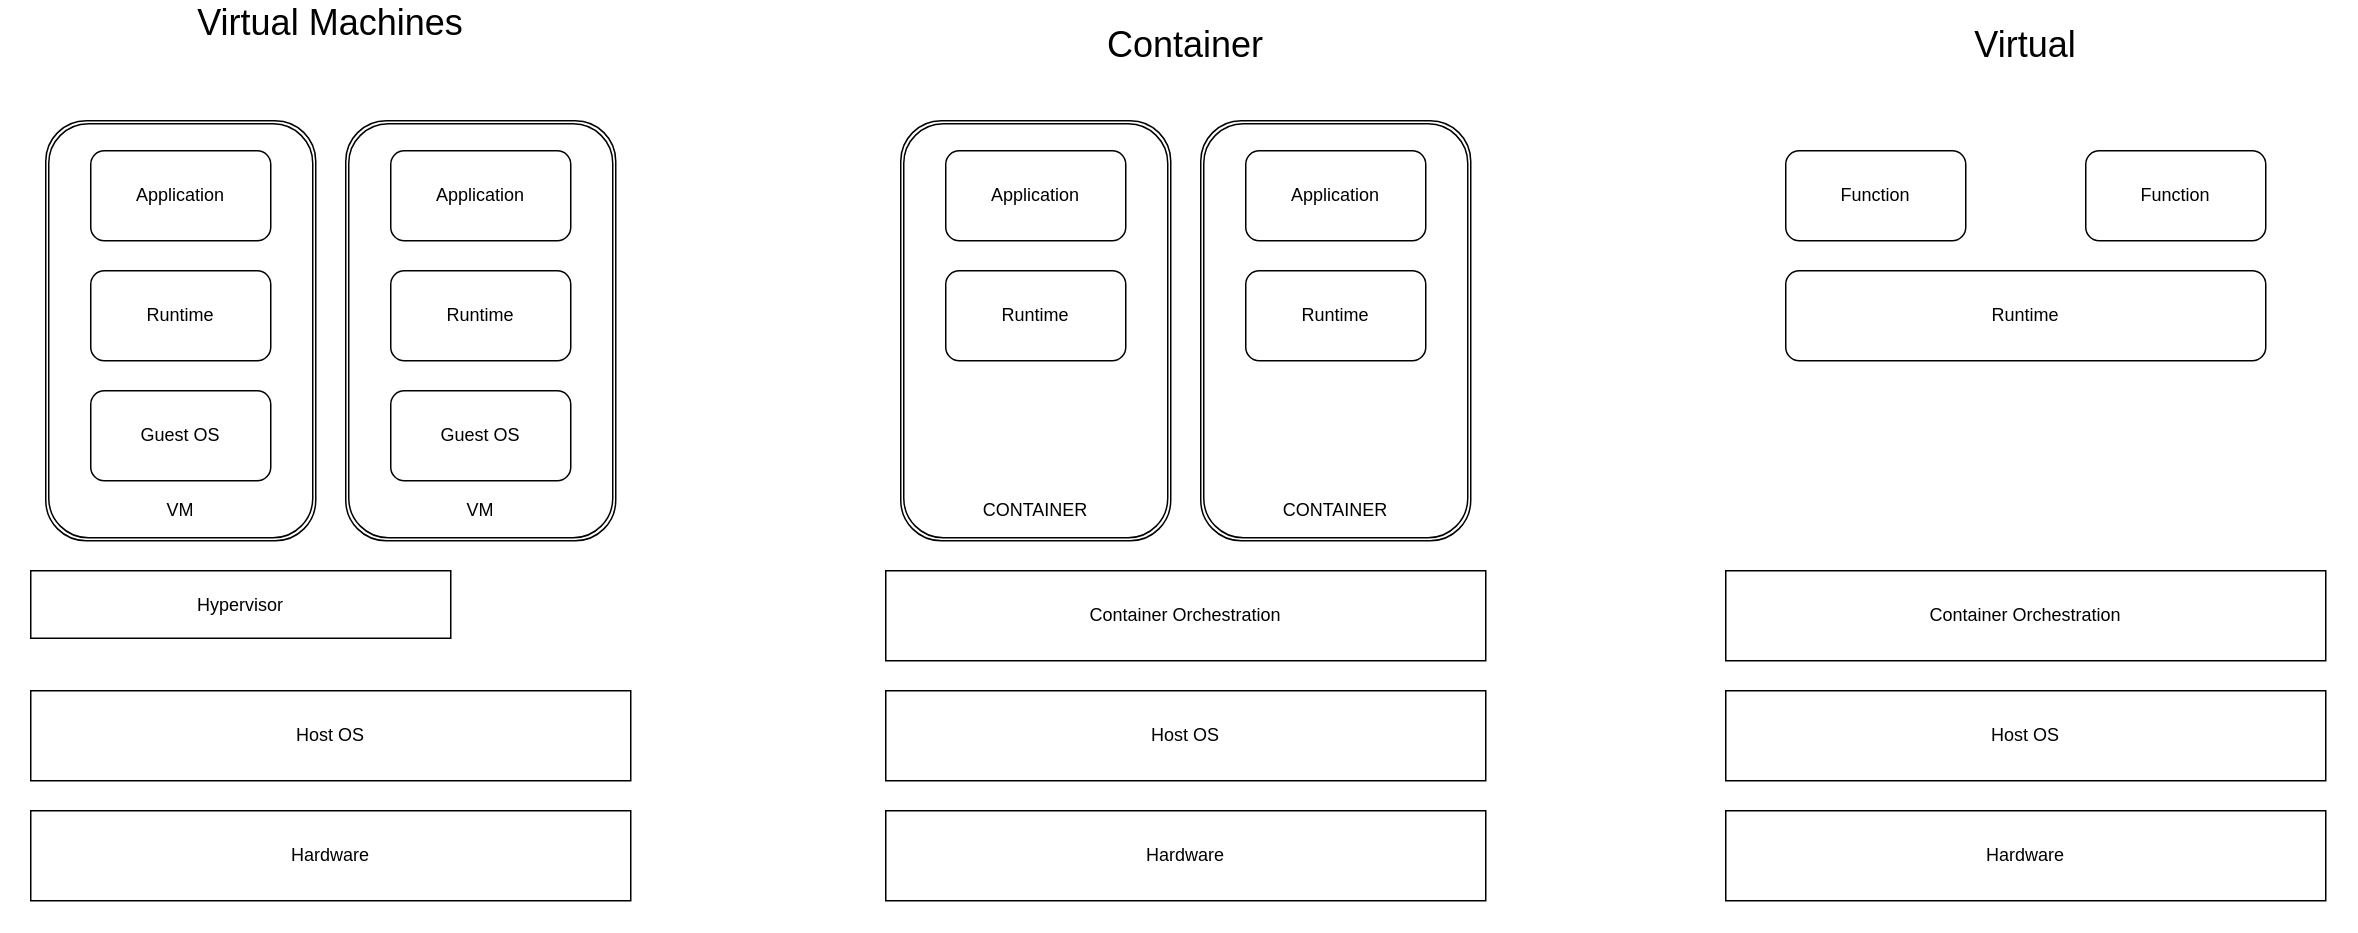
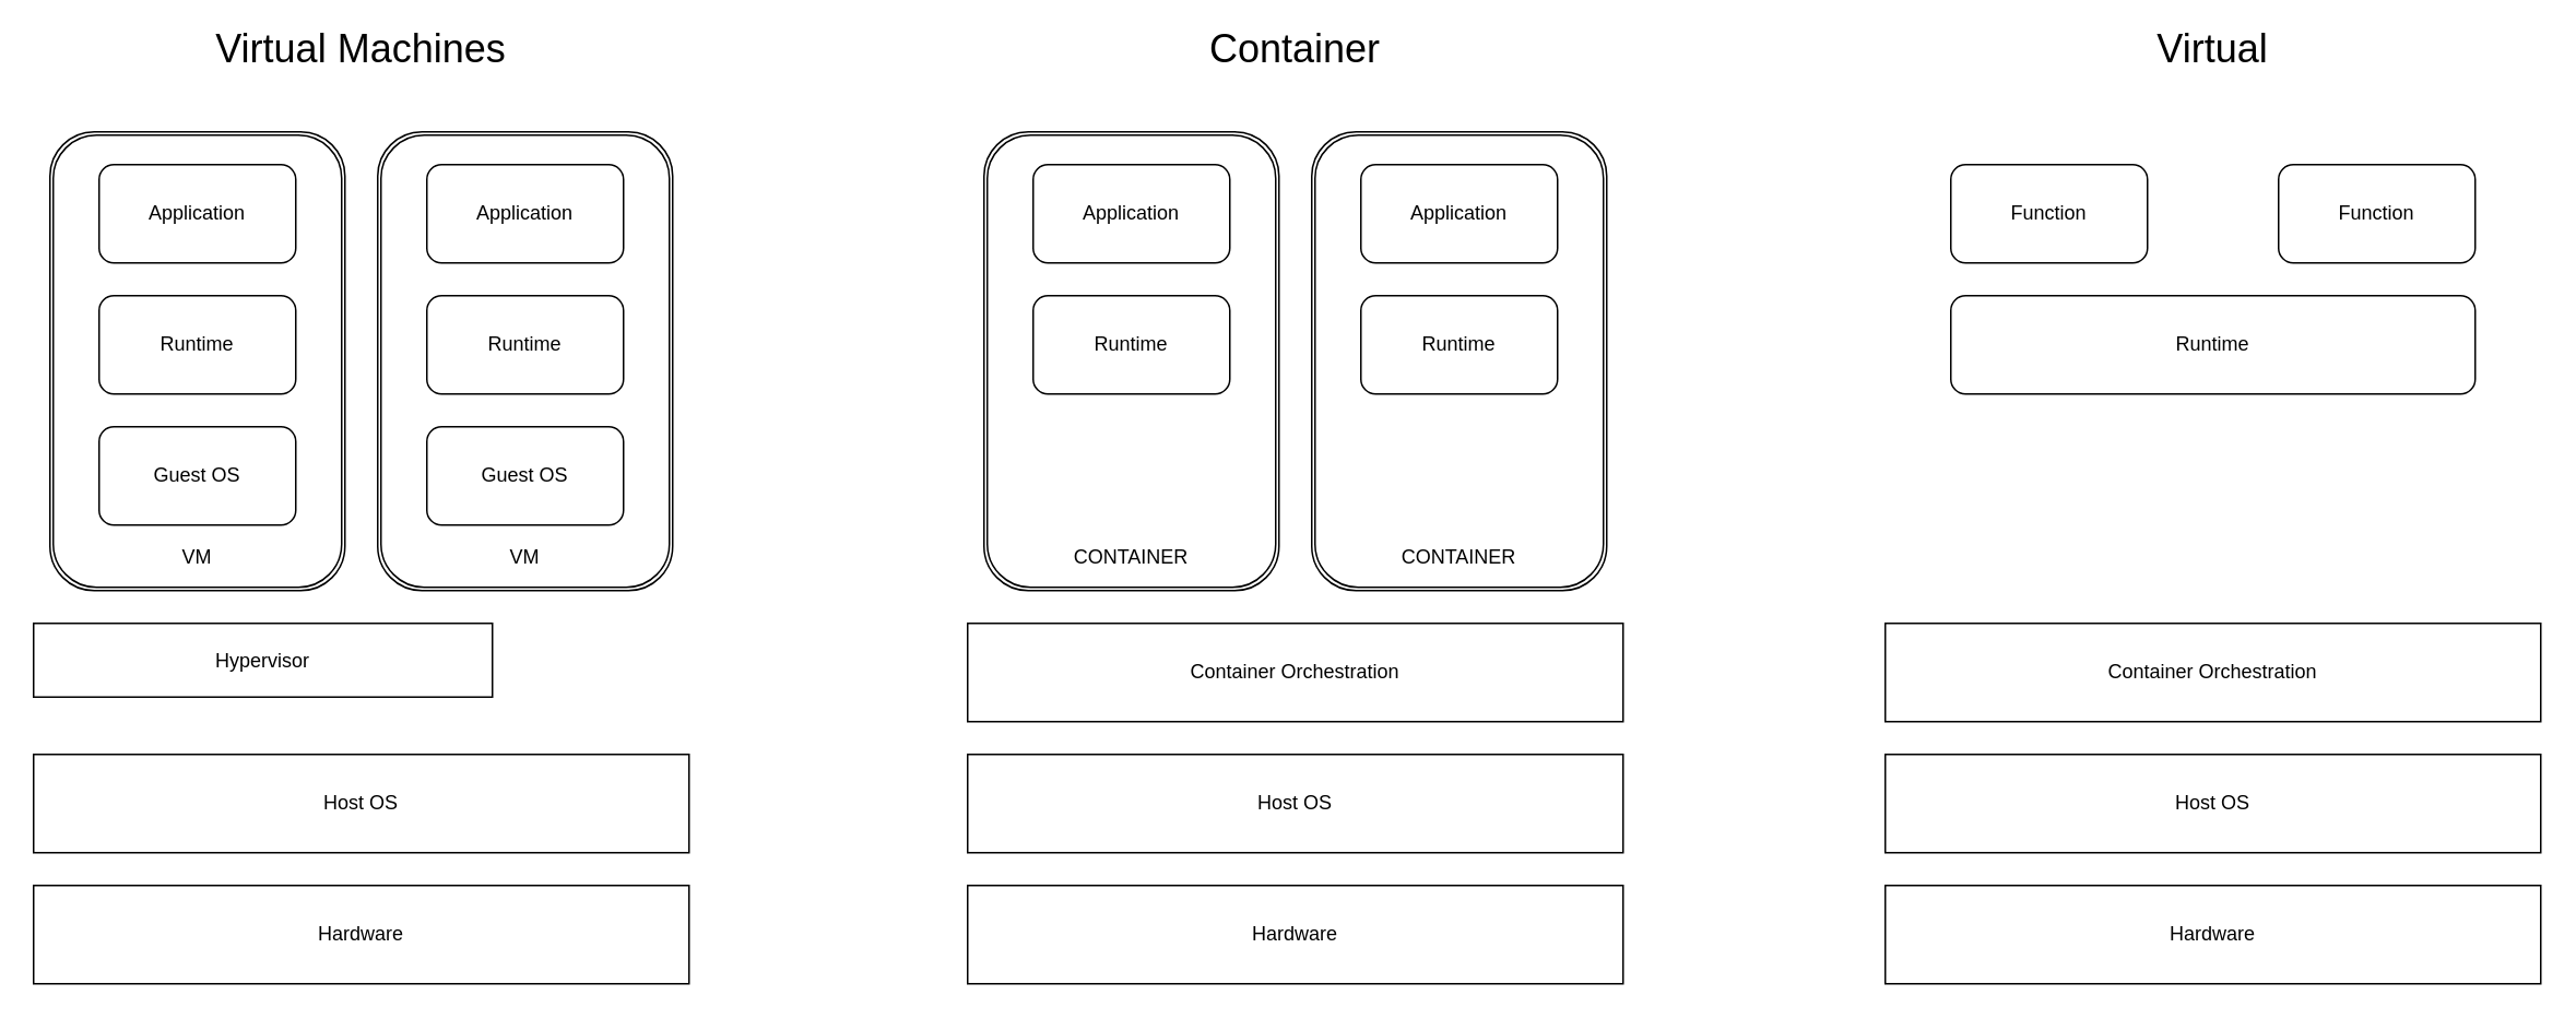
  <mxCell id="0" />
  <mxCell id="1" parent="0" />
  <mxCell id="2" value="" style="shape=ext;double=1;rounded=1;whiteSpace=wrap;html=1;fillColor=none;" parent="1" vertex="1"><mxGeometry x="30" y="80" width="180" height="280" as="geometry" /></mxCell>
  <mxCell id="3" value="Application" style="rounded=1;whiteSpace=wrap;html=1;" parent="1" vertex="1"><mxGeometry x="60" y="100" width="120" height="60" as="geometry" /></mxCell>
  <mxCell id="4" value="Runtime" style="rounded=1;whiteSpace=wrap;html=1;" parent="1" vertex="1"><mxGeometry x="60" y="180" width="120" height="60" as="geometry" /></mxCell>
  <mxCell id="5" value="Guest OS" style="rounded=1;whiteSpace=wrap;html=1;" parent="1" vertex="1"><mxGeometry x="60" y="260" width="120" height="60" as="geometry" /></mxCell>
  <mxCell id="6" value="Hypervisor" style="rounded=0;whiteSpace=wrap;html=1;" parent="1" vertex="1"><mxGeometry x="20" y="380" width="280" height="45" as="geometry" /></mxCell>
  <mxCell id="7" value="" style="shape=ext;double=1;rounded=1;whiteSpace=wrap;html=1;fillColor=none;" parent="1" vertex="1"><mxGeometry x="230" y="80" width="180" height="280" as="geometry" /></mxCell>
  <mxCell id="8" value="Host OS" style="rounded=0;whiteSpace=wrap;html=1;" parent="1" vertex="1"><mxGeometry x="20" y="460" width="400" height="60" as="geometry" /></mxCell>
  <mxCell id="9" value="Hardware" style="rounded=0;whiteSpace=wrap;html=1;" parent="1" vertex="1"><mxGeometry x="20" y="540" width="400" height="60" as="geometry" /></mxCell>
  <mxCell id="10" value="Application" style="rounded=1;whiteSpace=wrap;html=1;" parent="1" vertex="1"><mxGeometry x="260" y="100" width="120" height="60" as="geometry" /></mxCell>
  <mxCell id="11" value="Runtime" style="rounded=1;whiteSpace=wrap;html=1;" parent="1" vertex="1"><mxGeometry x="260" y="180" width="120" height="60" as="geometry" /></mxCell>
  <mxCell id="12" value="Guest OS" style="rounded=1;whiteSpace=wrap;html=1;" parent="1" vertex="1"><mxGeometry x="260" y="260" width="120" height="60" as="geometry" /></mxCell>
  <mxCell id="13" value="VM" style="text;html=1;strokeColor=none;fillColor=none;align=center;verticalAlign=middle;whiteSpace=wrap;rounded=0;" parent="1" vertex="1"><mxGeometry x="100" y="330" width="40" height="20" as="geometry" /></mxCell>
  <mxCell id="14" value="VM" style="text;html=1;strokeColor=none;fillColor=none;align=center;verticalAlign=middle;whiteSpace=wrap;rounded=0;" parent="1" vertex="1"><mxGeometry x="300" y="330" width="40" height="20" as="geometry" /></mxCell>
  <mxCell id="15" value="" style="shape=ext;double=1;rounded=1;whiteSpace=wrap;html=1;fillColor=none;" vertex="1" parent="1"><mxGeometry x="600" y="80" width="180" height="280" as="geometry" /></mxCell>
  <mxCell id="16" value="Application" style="rounded=1;whiteSpace=wrap;html=1;" vertex="1" parent="1"><mxGeometry x="630" y="100" width="120" height="60" as="geometry" /></mxCell>
  <mxCell id="17" value="Runtime" style="rounded=1;whiteSpace=wrap;html=1;" vertex="1" parent="1"><mxGeometry x="630" y="180" width="120" height="60" as="geometry" /></mxCell>
  <mxCell id="18" value="CONTAINER" style="text;html=1;strokeColor=none;fillColor=none;align=center;verticalAlign=middle;whiteSpace=wrap;rounded=0;" vertex="1" parent="1"><mxGeometry x="670" y="330" width="40" height="20" as="geometry" /></mxCell>
  <mxCell id="19" value="" style="shape=ext;double=1;rounded=1;whiteSpace=wrap;html=1;fillColor=none;" vertex="1" parent="1"><mxGeometry x="800" y="80" width="180" height="280" as="geometry" /></mxCell>
  <mxCell id="20" value="Application" style="rounded=1;whiteSpace=wrap;html=1;" vertex="1" parent="1"><mxGeometry x="830" y="100" width="120" height="60" as="geometry" /></mxCell>
  <mxCell id="21" value="Runtime" style="rounded=1;whiteSpace=wrap;html=1;" vertex="1" parent="1"><mxGeometry x="830" y="180" width="120" height="60" as="geometry" /></mxCell>
  <mxCell id="22" value="CONTAINER" style="text;html=1;strokeColor=none;fillColor=none;align=center;verticalAlign=middle;whiteSpace=wrap;rounded=0;" vertex="1" parent="1"><mxGeometry x="870" y="330" width="40" height="20" as="geometry" /></mxCell>
  <mxCell id="23" value="Container Orchestration" style="rounded=0;whiteSpace=wrap;html=1;" vertex="1" parent="1"><mxGeometry x="590" y="380" width="400" height="60" as="geometry" /></mxCell>
  <mxCell id="24" value="Host OS" style="rounded=0;whiteSpace=wrap;html=1;" vertex="1" parent="1"><mxGeometry x="590" y="460" width="400" height="60" as="geometry" /></mxCell>
  <mxCell id="25" value="Hardware" style="rounded=0;whiteSpace=wrap;html=1;" vertex="1" parent="1"><mxGeometry x="590" y="540" width="400" height="60" as="geometry" /></mxCell>
- <mxCell id="26" value="Virtual Machines" style="text;html=1;strokeColor=none;fillColor=none;align=center;verticalAlign=middle;whiteSpace=wrap;rounded=0;fontSize=24;" vertex="1" parent="1"><mxGeometry x="85" y="5" width="270" height="20" as="geometry" /></mxCell>
+ <mxCell id="26" value="Virtual Machines" style="text;html=1;strokeColor=none;fillColor=none;align=center;verticalAlign=middle;whiteSpace=wrap;rounded=0;fontSize=24;" vertex="1" parent="1"><mxGeometry x="85" y="20" width="270" height="20" as="geometry" /></mxCell>
  <mxCell id="27" value="Container" style="text;html=1;strokeColor=none;fillColor=none;align=center;verticalAlign=middle;whiteSpace=wrap;rounded=0;fontSize=24;" vertex="1" parent="1"><mxGeometry x="655" y="20" width="270" height="20" as="geometry" /></mxCell>
  <mxCell id="28" value="Function" style="rounded=1;whiteSpace=wrap;html=1;" vertex="1" parent="1"><mxGeometry x="1190" y="100" width="120" height="60" as="geometry" /></mxCell>
  <mxCell id="29" value="Runtime" style="rounded=1;whiteSpace=wrap;html=1;" vertex="1" parent="1"><mxGeometry x="1190" y="180" width="320" height="60" as="geometry" /></mxCell>
  <mxCell id="30" value="Function" style="rounded=1;whiteSpace=wrap;html=1;" vertex="1" parent="1"><mxGeometry x="1390" y="100" width="120" height="60" as="geometry" /></mxCell>
  <mxCell id="31" value="Container Orchestration" style="rounded=0;whiteSpace=wrap;html=1;" vertex="1" parent="1"><mxGeometry x="1150" y="380" width="400" height="60" as="geometry" /></mxCell>
  <mxCell id="32" value="Host OS" style="rounded=0;whiteSpace=wrap;html=1;" vertex="1" parent="1"><mxGeometry x="1150" y="460" width="400" height="60" as="geometry" /></mxCell>
  <mxCell id="33" value="Hardware" style="rounded=0;whiteSpace=wrap;html=1;" vertex="1" parent="1"><mxGeometry x="1150" y="540" width="400" height="60" as="geometry" /></mxCell>
  <mxCell id="34" value="Virtual" style="text;html=1;strokeColor=none;fillColor=none;align=center;verticalAlign=middle;whiteSpace=wrap;rounded=0;fontSize=24;" vertex="1" parent="1"><mxGeometry x="1215" y="20" width="270" height="20" as="geometry" /></mxCell>
